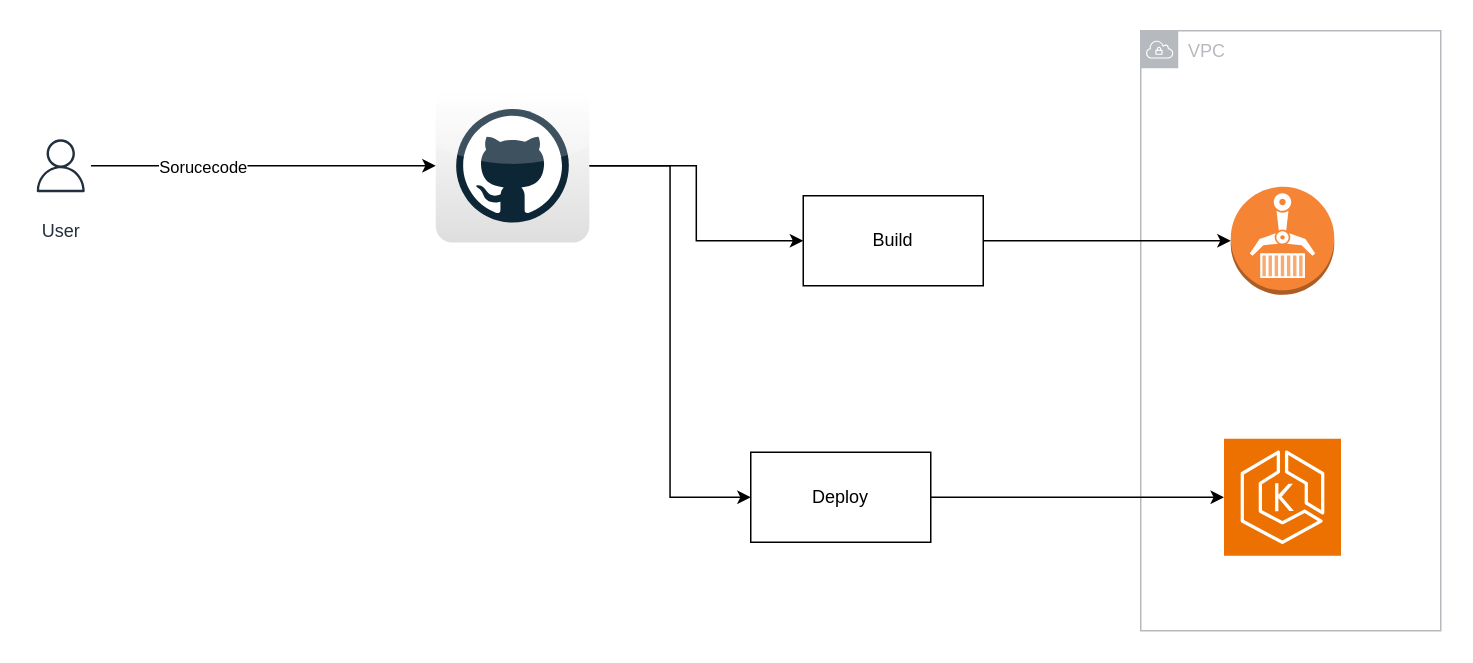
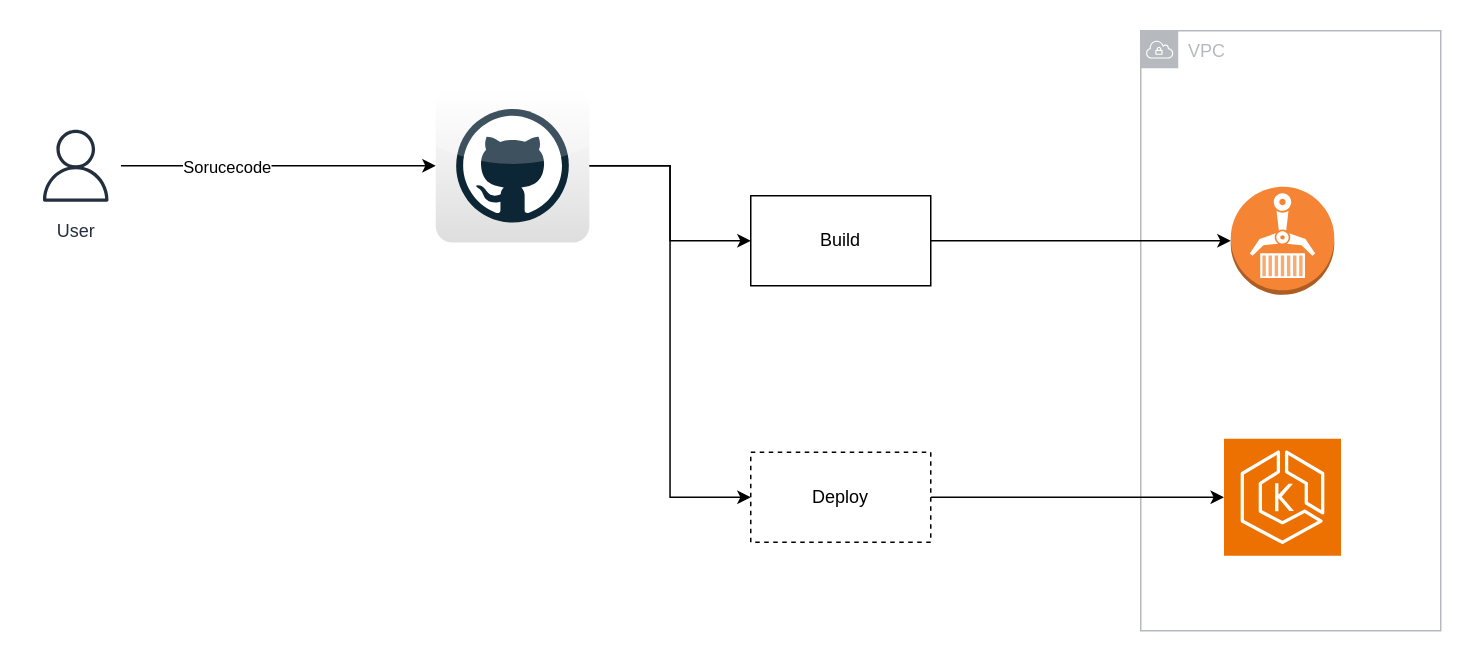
  <mxCell id="0" />
  <mxCell id="1" parent="0" />
  <mxCell id="2" value="VPC" style="sketch=0;outlineConnect=0;gradientColor=none;html=1;whiteSpace=wrap;fontSize=12;fontStyle=0;shape=mxgraph.aws4.group;grIcon=mxgraph.aws4.group_vpc;strokeColor=#B6BABF;fillColor=none;verticalAlign=top;align=left;spacingLeft=30;fontColor=#B6BABF;dashed=0;" vertex="1" parent="1"><mxGeometry x="760" y="20" width="200" height="400" as="geometry" /></mxCell>
  <mxCell id="3" value="" style="sketch=0;points=[[0,0,0],[0.25,0,0],[0.5,0,0],[0.75,0,0],[1,0,0],[0,1,0],[0.25,1,0],[0.5,1,0],[0.75,1,0],[1,1,0],[0,0.25,0],[0,0.5,0],[0,0.75,0],[1,0.25,0],[1,0.5,0],[1,0.75,0]];outlineConnect=0;fontColor=#232F3E;fillColor=#ED7100;strokeColor=#ffffff;dashed=0;verticalLabelPosition=bottom;verticalAlign=top;align=center;html=1;fontSize=12;fontStyle=0;aspect=fixed;shape=mxgraph.aws4.resourceIcon;resIcon=mxgraph.aws4.eks;" vertex="1" parent="1"><mxGeometry x="815.5" y="292" width="78" height="78" as="geometry" /></mxCell>
  <mxCell id="4" value="" style="outlineConnect=0;dashed=0;verticalLabelPosition=bottom;verticalAlign=top;align=center;html=1;shape=mxgraph.aws3.ecr;fillColor=#F58534;gradientColor=none;" vertex="1" parent="1"><mxGeometry x="820" y="124" width="69" height="72" as="geometry" /></mxCell>
  <mxCell id="5" style="edgeStyle=orthogonalEdgeStyle;rounded=0;orthogonalLoop=1;jettySize=auto;html=1;entryX=0;entryY=0.5;entryDx=0;entryDy=0;" edge="1" parent="1" source="6" target="12"><mxGeometry relative="1" as="geometry" /></mxCell>
  <mxCell id="6" value="" style="dashed=0;outlineConnect=0;html=1;align=center;labelPosition=center;verticalLabelPosition=bottom;verticalAlign=top;shape=mxgraph.webicons.github;gradientColor=#DFDEDE" vertex="1" parent="1"><mxGeometry x="290" y="58.8" width="102.4" height="102.4" as="geometry" /></mxCell>
  <mxCell id="7" style="edgeStyle=orthogonalEdgeStyle;rounded=0;orthogonalLoop=1;jettySize=auto;html=1;" edge="1" parent="1" source="9" target="6"><mxGeometry relative="1" as="geometry" /></mxCell>
  <mxCell id="8" value="Sorucecode" style="edgeLabel;html=1;align=center;verticalAlign=middle;resizable=0;points=[];" vertex="1" connectable="0" parent="7"><mxGeometry x="-0.589" y="-4" relative="1" as="geometry"><mxPoint x="27" y="-4" as="offset" /></mxGeometry></mxCell>
- <mxCell id="9" value="User" style="sketch=0;outlineConnect=0;fontColor=#232F3E;gradientColor=none;strokeColor=#232F3E;fillColor=#ffffff;dashed=0;verticalLabelPosition=bottom;verticalAlign=top;align=center;html=1;fontSize=12;fontStyle=0;aspect=fixed;shape=mxgraph.aws4.resourceIcon;resIcon=mxgraph.aws4.user;" vertex="1" parent="1"><mxGeometry x="20" y="80" width="40" height="60" as="geometry" /></mxCell>
+ <mxCell id="9" value="User" style="sketch=0;outlineConnect=0;fontColor=#232F3E;gradientColor=none;strokeColor=#232F3E;fillColor=#ffffff;dashed=0;verticalLabelPosition=bottom;verticalAlign=top;align=center;html=1;fontSize=12;fontStyle=0;aspect=fixed;shape=mxgraph.aws4.resourceIcon;resIcon=mxgraph.aws4.user;" vertex="1" parent="1"><mxGeometry x="20" y="80" width="60" height="60" as="geometry" /></mxCell>
  <mxCell id="10" style="edgeStyle=orthogonalEdgeStyle;rounded=0;orthogonalLoop=1;jettySize=auto;html=1;entryX=0;entryY=0.5;entryDx=0;entryDy=0;entryPerimeter=0;" edge="1" parent="1" source="14" target="3"><mxGeometry relative="1" as="geometry" /></mxCell>
  <mxCell id="11" style="edgeStyle=orthogonalEdgeStyle;rounded=0;orthogonalLoop=1;jettySize=auto;html=1;" edge="1" parent="1" source="12" target="4"><mxGeometry relative="1" as="geometry" /></mxCell>
- <mxCell id="12" value="Build" style="whiteSpace=wrap;html=1;" vertex="1" parent="1"><mxGeometry x="535" y="130" width="120" height="60" as="geometry" /></mxCell>
+ <mxCell id="12" value="Build" style="whiteSpace=wrap;html=1;" vertex="1" parent="1"><mxGeometry x="500" y="130" width="120" height="60" as="geometry" /></mxCell>
  <mxCell id="13" value="" style="edgeStyle=orthogonalEdgeStyle;rounded=0;orthogonalLoop=1;jettySize=auto;html=1;entryX=0;entryY=0.5;entryDx=0;entryDy=0;entryPerimeter=0;" edge="1" parent="1" source="6" target="14"><mxGeometry relative="1" as="geometry"><mxPoint x="382" y="190" as="sourcePoint" /><mxPoint x="870" y="199" as="targetPoint" /></mxGeometry></mxCell>
- <mxCell id="14" value="Deploy" style="whiteSpace=wrap;html=1;" vertex="1" parent="1"><mxGeometry x="500" y="301" width="120" height="60" as="geometry" /></mxCell>
+ <mxCell id="14" value="Deploy" style="whiteSpace=wrap;html=1;dashed=1;" vertex="1" parent="1"><mxGeometry x="500" y="301" width="120" height="60" as="geometry" /></mxCell>
